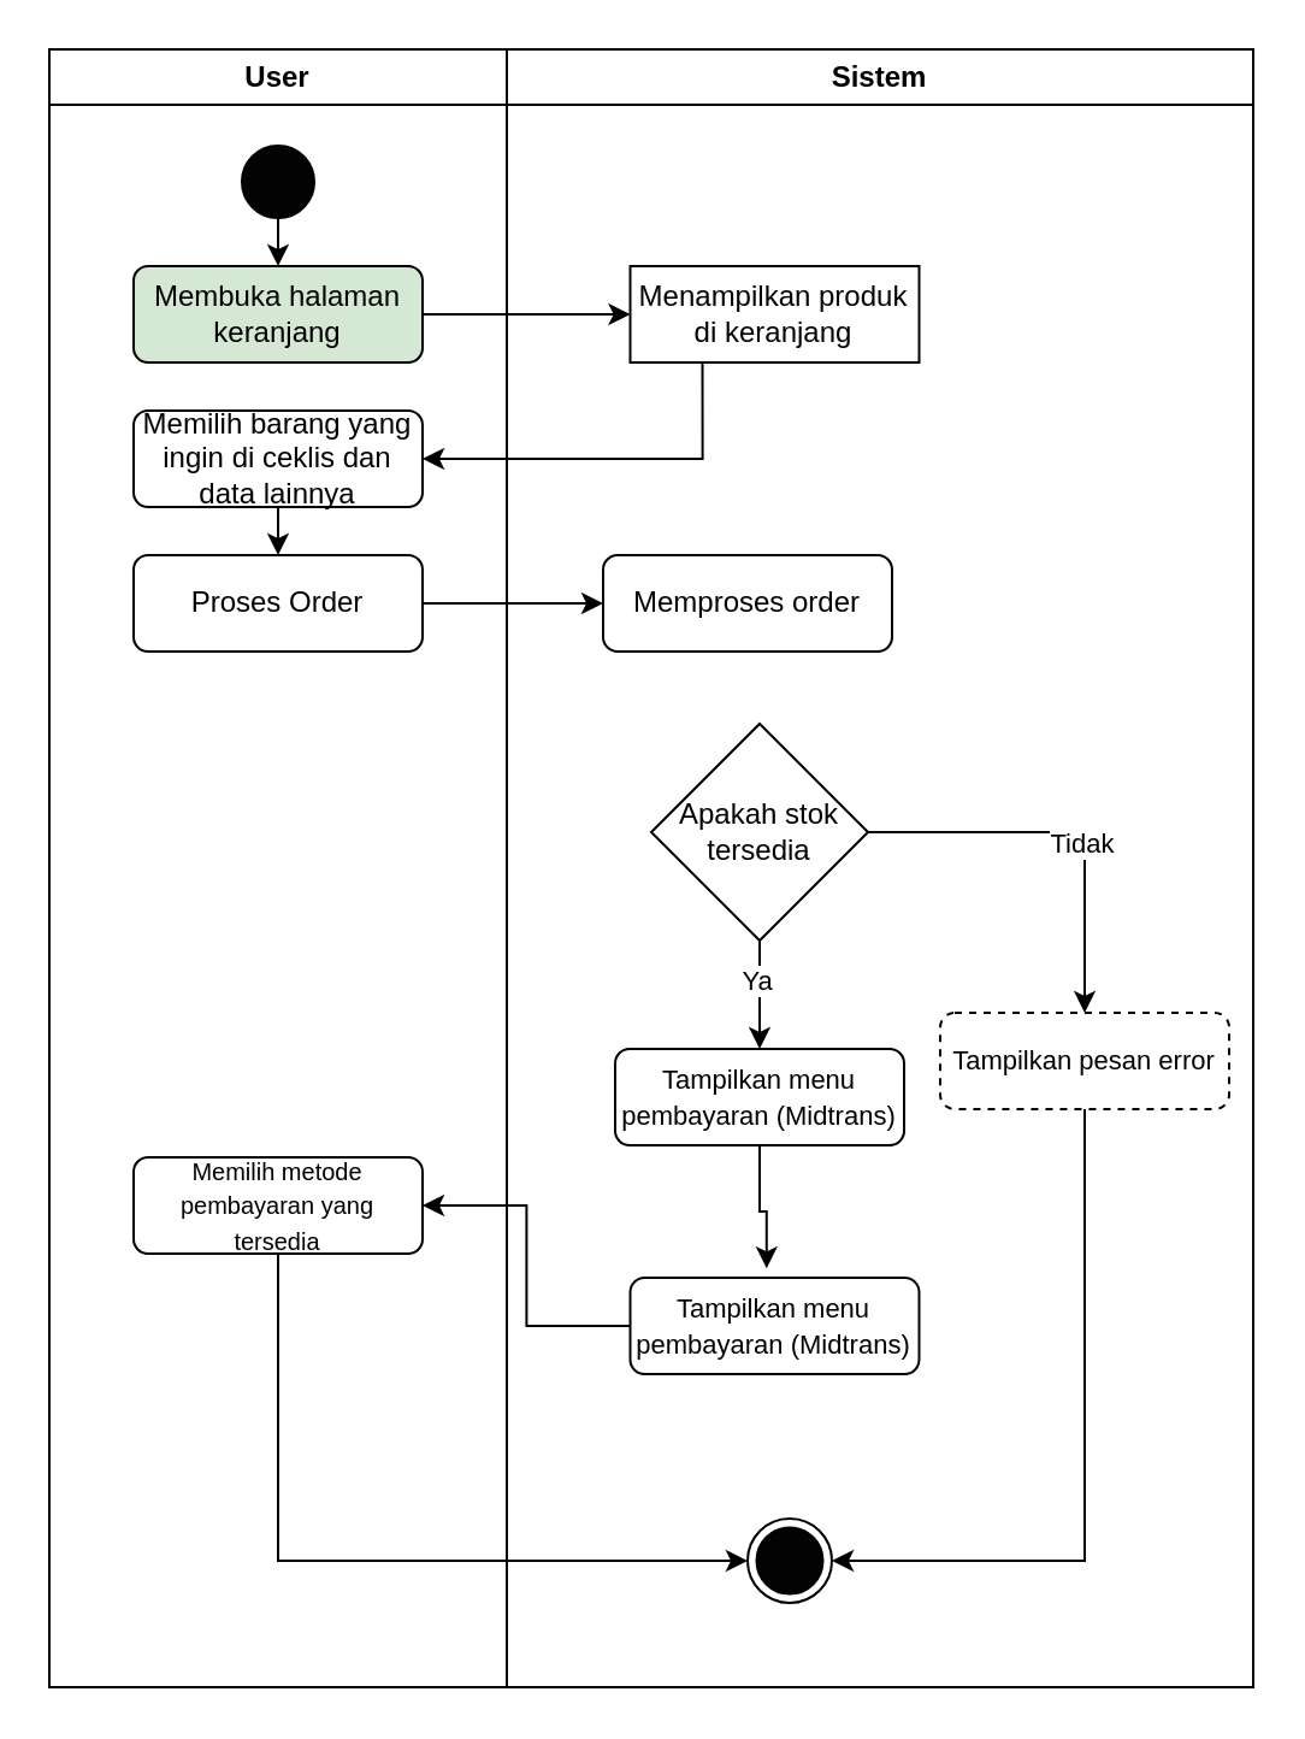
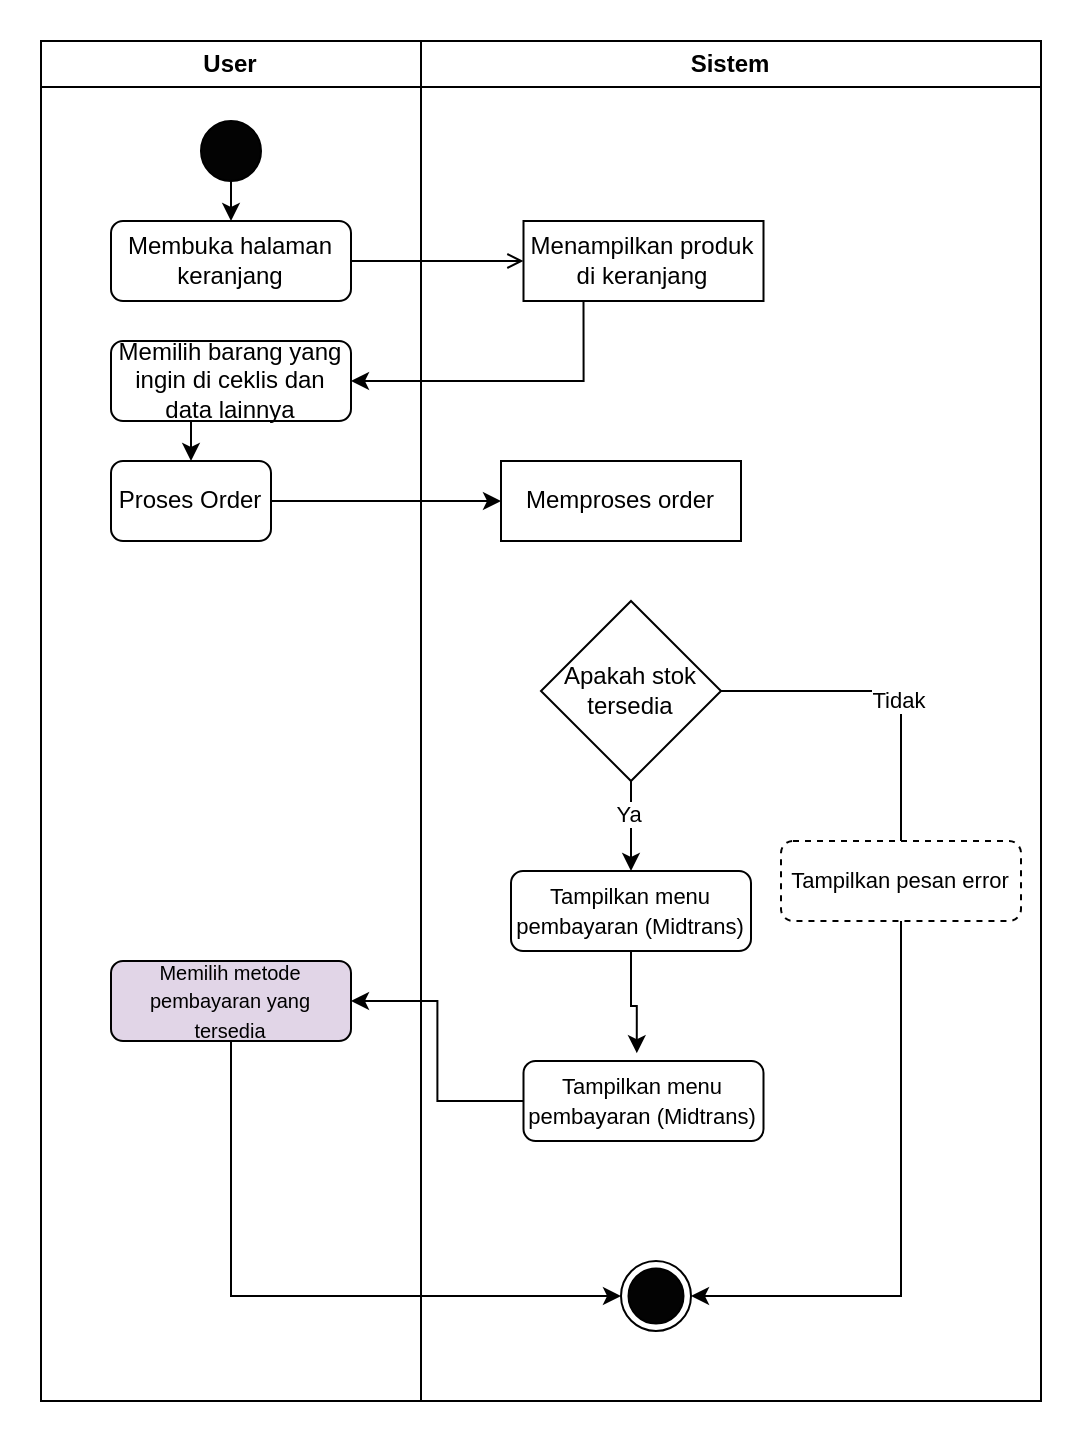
  <mxCell id="0" />
  <mxCell id="1" parent="0" />
  <mxCell id="2" value="User" style="swimlane;whiteSpace=wrap;html=1;" parent="1" vertex="1"><mxGeometry x="20" y="20" width="190" height="680" as="geometry" /></mxCell>
  <mxCell id="3" style="edgeStyle=orthogonalEdgeStyle;rounded=0;orthogonalLoop=1;jettySize=auto;html=1;exitX=0.5;exitY=1;exitDx=0;exitDy=0;entryX=0.5;entryY=0;entryDx=0;entryDy=0;" parent="2" source="4" target="5" edge="1"><mxGeometry relative="1" as="geometry" /></mxCell>
  <mxCell id="4" value="" style="ellipse;whiteSpace=wrap;html=1;aspect=fixed;fillColor=#030303;" parent="2" vertex="1"><mxGeometry x="80" y="40" width="30" height="30" as="geometry" /></mxCell>
- <mxCell id="5" value="Membuka halaman keranjang" style="rounded=1;whiteSpace=wrap;html=1;fillColor=#d5e8d4;" parent="2" vertex="1"><mxGeometry x="35" y="90" width="120" height="40" as="geometry" /></mxCell>
+ <mxCell id="5" value="Membuka halaman keranjang" style="rounded=1;whiteSpace=wrap;html=1;" parent="2" vertex="1"><mxGeometry x="35" y="90" width="120" height="40" as="geometry" /></mxCell>
  <mxCell id="6" style="edgeStyle=orthogonalEdgeStyle;rounded=0;orthogonalLoop=1;jettySize=auto;html=1;exitX=0.5;exitY=1;exitDx=0;exitDy=0;entryX=0.5;entryY=0;entryDx=0;entryDy=0;" edge="1" parent="2" source="7" target="8"><mxGeometry relative="1" as="geometry" /></mxCell>
  <mxCell id="7" value="Memilih barang yang ingin di ceklis dan data lainnya" style="rounded=1;whiteSpace=wrap;html=1;" vertex="1" parent="2"><mxGeometry x="35" y="150" width="120" height="40" as="geometry" /></mxCell>
- <mxCell id="8" value="Proses Order" style="rounded=1;whiteSpace=wrap;html=1;" vertex="1" parent="2"><mxGeometry x="35" y="210" width="120" height="40" as="geometry" /></mxCell>
- <mxCell id="9" value="&lt;font style=&quot;font-size: 10px;&quot;&gt;Memilih metode pembayaran yang tersedia&lt;/font&gt;" style="rounded=1;whiteSpace=wrap;html=1;" vertex="1" parent="2"><mxGeometry x="35" y="460" width="120" height="40" as="geometry" /></mxCell>
+ <mxCell id="8" value="Proses Order" style="rounded=1;whiteSpace=wrap;html=1;" vertex="1" parent="2"><mxGeometry x="35" y="210" width="80" height="40" as="geometry" /></mxCell>
+ <mxCell id="9" value="&lt;font style=&quot;font-size: 10px;&quot;&gt;Memilih metode pembayaran yang tersedia&lt;/font&gt;" style="rounded=1;whiteSpace=wrap;html=1;fillColor=#e1d5e7;" vertex="1" parent="2"><mxGeometry x="35" y="460" width="120" height="40" as="geometry" /></mxCell>
  <mxCell id="10" value="Sistem" style="swimlane;whiteSpace=wrap;html=1;" parent="1" vertex="1"><mxGeometry x="210" y="20" width="310" height="680" as="geometry" /></mxCell>
  <mxCell id="11" value="Menampilkan produk di keranjang" style="whiteSpace=wrap;html=1;rounded=0;" parent="10" vertex="1"><mxGeometry x="51.25" y="90" width="120" height="40" as="geometry" /></mxCell>
  <mxCell id="12" style="edgeStyle=orthogonalEdgeStyle;rounded=0;orthogonalLoop=1;jettySize=auto;html=1;exitX=0.5;exitY=1;exitDx=0;exitDy=0;entryX=0.5;entryY=0;entryDx=0;entryDy=0;" parent="10" edge="1"><mxGeometry relative="1" as="geometry"><mxPoint x="163.75" y="220" as="sourcePoint" /></mxGeometry></mxCell>
  <mxCell id="13" value="" style="group" vertex="1" connectable="0" parent="10"><mxGeometry x="100" y="610" width="35" height="35" as="geometry" /></mxCell>
  <mxCell id="14" value="" style="ellipse;whiteSpace=wrap;html=1;aspect=fixed;gradientColor=none;strokeColor=default;strokeWidth=1;" parent="13" vertex="1"><mxGeometry width="35" height="35" as="geometry" /></mxCell>
  <mxCell id="15" value="" style="ellipse;whiteSpace=wrap;html=1;aspect=fixed;fillColor=#030303;" parent="13" vertex="1"><mxGeometry x="3.75" y="3.75" width="27.5" height="27.5" as="geometry" /></mxCell>
- <mxCell id="16" value="Memproses order" style="rounded=1;whiteSpace=wrap;html=1;" vertex="1" parent="10"><mxGeometry x="40" y="210" width="120" height="40" as="geometry" /></mxCell>
- <mxCell id="17" style="edgeStyle=orthogonalEdgeStyle;rounded=0;orthogonalLoop=1;jettySize=auto;html=1;exitX=1;exitY=0.5;exitDx=0;exitDy=0;" edge="1" parent="10" source="21" target="25"><mxGeometry relative="1" as="geometry" /></mxCell>
+ <mxCell id="16" value="Memproses order" style="whiteSpace=wrap;html=1;rounded=0;" vertex="1" parent="10"><mxGeometry x="40" y="210" width="120" height="40" as="geometry" /></mxCell>
+ <mxCell id="17" style="edgeStyle=orthogonalEdgeStyle;rounded=0;orthogonalLoop=1;jettySize=auto;html=1;exitX=1;exitY=0.5;exitDx=0;exitDy=0;endArrow=none;" edge="1" parent="10" source="21" target="25"><mxGeometry relative="1" as="geometry" /></mxCell>
  <mxCell id="18" value="Tidak" style="edgeLabel;html=1;align=center;verticalAlign=middle;resizable=0;points=[];" vertex="1" connectable="0" parent="17"><mxGeometry x="0.142" y="-2" relative="1" as="geometry"><mxPoint as="offset" /></mxGeometry></mxCell>
  <mxCell id="19" style="edgeStyle=orthogonalEdgeStyle;rounded=0;orthogonalLoop=1;jettySize=auto;html=1;exitX=0.5;exitY=1;exitDx=0;exitDy=0;entryX=0.5;entryY=0;entryDx=0;entryDy=0;" edge="1" parent="10" source="21" target="26"><mxGeometry relative="1" as="geometry" /></mxCell>
  <mxCell id="20" value="Ya" style="edgeLabel;html=1;align=center;verticalAlign=middle;resizable=0;points=[];" vertex="1" connectable="0" parent="19"><mxGeometry x="-0.297" y="-2" relative="1" as="geometry"><mxPoint as="offset" /></mxGeometry></mxCell>
  <mxCell id="21" value="Apakah stok tersedia" style="rhombus;whiteSpace=wrap;html=1;" vertex="1" parent="10"><mxGeometry x="60" y="280" width="90" height="90" as="geometry" /></mxCell>
  <mxCell id="22" value="&lt;font style=&quot;font-size: 11px;&quot;&gt;Tampilkan menu pembayaran (Midtrans)&lt;/font&gt;" style="rounded=1;whiteSpace=wrap;html=1;" vertex="1" parent="10"><mxGeometry x="51.25" y="510" width="120" height="40" as="geometry" /></mxCell>
  <mxCell id="23" style="edgeStyle=orthogonalEdgeStyle;rounded=0;orthogonalLoop=1;jettySize=auto;html=1;exitX=0.5;exitY=1;exitDx=0;exitDy=0;entryX=0.472;entryY=-0.098;entryDx=0;entryDy=0;entryPerimeter=0;" edge="1" parent="10" source="26" target="22"><mxGeometry relative="1" as="geometry" /></mxCell>
  <mxCell id="24" style="edgeStyle=orthogonalEdgeStyle;rounded=0;orthogonalLoop=1;jettySize=auto;html=1;exitX=0.5;exitY=1;exitDx=0;exitDy=0;entryX=1;entryY=0.5;entryDx=0;entryDy=0;" edge="1" parent="10" source="25" target="14"><mxGeometry relative="1" as="geometry" /></mxCell>
  <mxCell id="25" value="&lt;font style=&quot;font-size: 11px;&quot;&gt;Tampilkan pesan error&lt;/font&gt;" style="rounded=1;whiteSpace=wrap;html=1;dashed=1;" vertex="1" parent="10"><mxGeometry x="180" y="400" width="120" height="40" as="geometry" /></mxCell>
  <mxCell id="26" value="&lt;font style=&quot;font-size: 11px;&quot;&gt;Tampilkan menu pembayaran (Midtrans)&lt;/font&gt;" style="rounded=1;whiteSpace=wrap;html=1;" vertex="1" parent="10"><mxGeometry x="45" y="415" width="120" height="40" as="geometry" /></mxCell>
- <mxCell id="27" style="edgeStyle=orthogonalEdgeStyle;rounded=0;orthogonalLoop=1;jettySize=auto;html=1;exitX=1;exitY=0.5;exitDx=0;exitDy=0;entryX=0;entryY=0.5;entryDx=0;entryDy=0;" parent="1" source="5" target="11" edge="1"><mxGeometry relative="1" as="geometry" /></mxCell>
+ <mxCell id="27" style="edgeStyle=orthogonalEdgeStyle;rounded=0;orthogonalLoop=1;jettySize=auto;html=1;exitX=1;exitY=0.5;exitDx=0;exitDy=0;entryX=0;entryY=0.5;entryDx=0;entryDy=0;endArrow=open;" parent="1" source="5" target="11" edge="1"><mxGeometry relative="1" as="geometry" /></mxCell>
  <mxCell id="28" style="edgeStyle=orthogonalEdgeStyle;rounded=0;orthogonalLoop=1;jettySize=auto;html=1;entryX=1;entryY=0.5;entryDx=0;entryDy=0;exitX=0.25;exitY=1;exitDx=0;exitDy=0;" edge="1" parent="1" source="11" target="7"><mxGeometry relative="1" as="geometry" /></mxCell>
  <mxCell id="29" style="edgeStyle=orthogonalEdgeStyle;rounded=0;orthogonalLoop=1;jettySize=auto;html=1;exitX=1;exitY=0.5;exitDx=0;exitDy=0;entryX=0;entryY=0.5;entryDx=0;entryDy=0;" edge="1" parent="1" source="8" target="16"><mxGeometry relative="1" as="geometry" /></mxCell>
  <mxCell id="30" style="edgeStyle=orthogonalEdgeStyle;rounded=0;orthogonalLoop=1;jettySize=auto;html=1;exitX=0;exitY=0.5;exitDx=0;exitDy=0;entryX=1;entryY=0.5;entryDx=0;entryDy=0;" edge="1" parent="1" source="22" target="9"><mxGeometry relative="1" as="geometry" /></mxCell>
  <mxCell id="31" style="edgeStyle=orthogonalEdgeStyle;rounded=0;orthogonalLoop=1;jettySize=auto;html=1;exitX=0.5;exitY=1;exitDx=0;exitDy=0;entryX=0;entryY=0.5;entryDx=0;entryDy=0;" edge="1" parent="1" source="9" target="14"><mxGeometry relative="1" as="geometry" /></mxCell>
